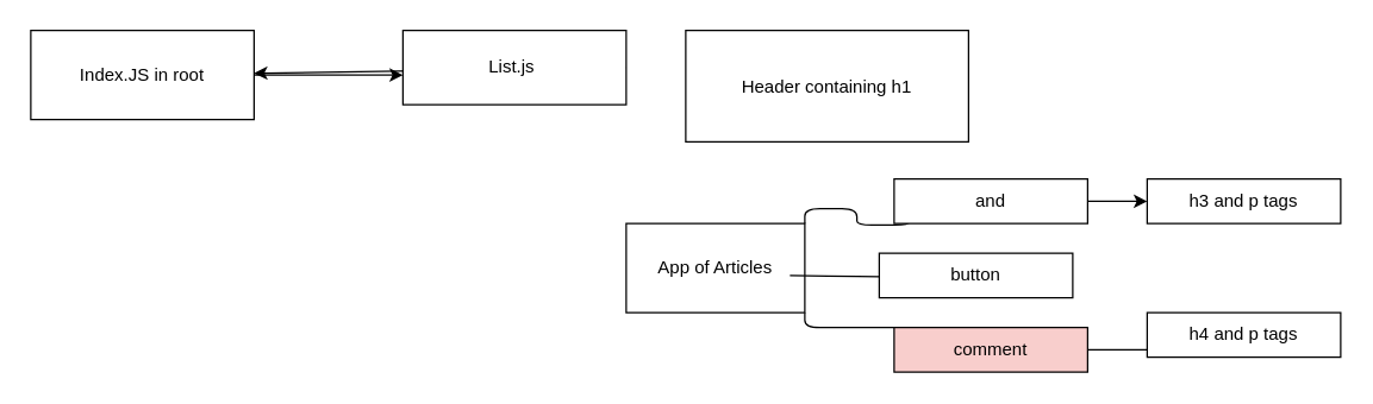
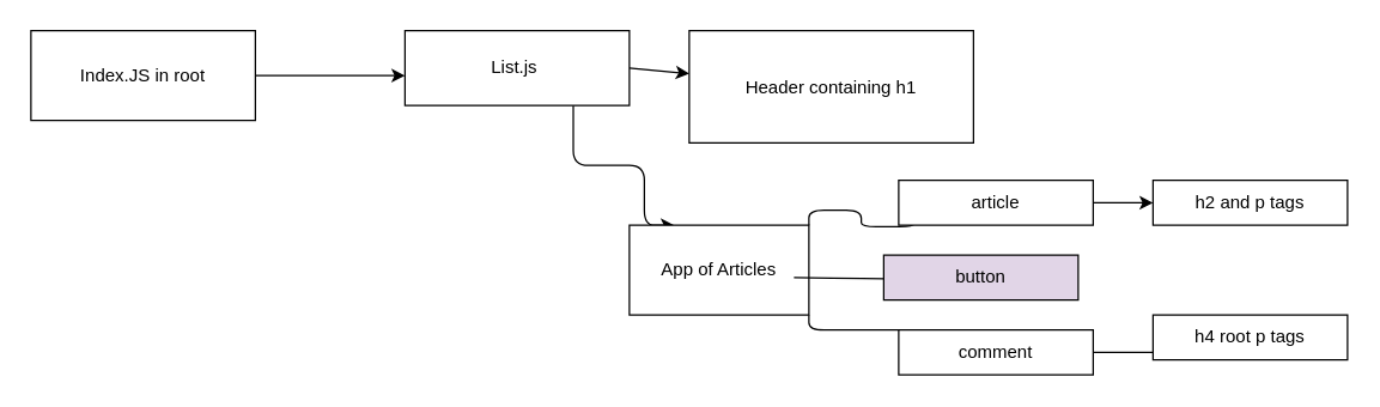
  <mxCell id="0" />
  <mxCell id="1" parent="0" />
  <mxCell id="2" style="edgeStyle=none;html=1;exitX=1;exitY=0.5;exitDx=0;exitDy=0;" parent="1" source="3" edge="1"><mxGeometry relative="1" as="geometry"><mxPoint x="270" y="50" as="targetPoint" /></mxGeometry></mxCell>
  <mxCell id="3" value="Index.JS in root" style="rounded=0;whiteSpace=wrap;html=1;" parent="1" vertex="1"><mxGeometry x="20" y="20" width="150" height="60" as="geometry" /></mxCell>
- <mxCell id="4" style="edgeStyle=none;html=1;exitX=1;exitY=0.5;exitDx=0;exitDy=0;" parent="1" source="6" target="3" edge="1"><mxGeometry relative="1" as="geometry"><mxPoint x="520" y="50" as="targetPoint" /></mxGeometry></mxCell>
+ <mxCell id="4" style="edgeStyle=none;html=1;exitX=1;exitY=0.5;exitDx=0;exitDy=0;" parent="1" source="6" target="7" edge="1"><mxGeometry relative="1" as="geometry"><mxPoint x="520" y="50" as="targetPoint" /></mxGeometry></mxCell>
+ <mxCell id="5" style="edgeStyle=orthogonalEdgeStyle;html=1;exitX=0.75;exitY=1;exitDx=0;exitDy=0;entryX=0.25;entryY=0;entryDx=0;entryDy=0;" edge="1" parent="1" source="6" target="9"><mxGeometry relative="1" as="geometry"><mxPoint x="540" y="150" as="targetPoint" /><Array as="points"><mxPoint x="383" y="110" /><mxPoint x="430" y="110" /><mxPoint x="430" y="150" /></Array></mxGeometry></mxCell>
  <mxCell id="6" value="List.js&amp;nbsp;" style="rounded=0;whiteSpace=wrap;html=1;" parent="1" vertex="1"><mxGeometry x="270" y="20" width="150" height="50" as="geometry" /></mxCell>
  <mxCell id="7" value="&lt;span&gt;Header containing h1&lt;/span&gt;" style="rounded=0;whiteSpace=wrap;html=1;" parent="1" vertex="1"><mxGeometry x="460" y="20" width="190" height="75" as="geometry" /></mxCell>
  <mxCell id="8" style="edgeStyle=orthogonalEdgeStyle;html=1;exitX=1;exitY=0;exitDx=0;exitDy=0;" edge="1" parent="1" source="9"><mxGeometry relative="1" as="geometry"><mxPoint x="610" y="140" as="targetPoint" /></mxGeometry></mxCell>
  <mxCell id="9" value="App of Articles" style="rounded=0;whiteSpace=wrap;html=1;" vertex="1" parent="1"><mxGeometry x="420" y="150" width="120" height="60" as="geometry" /></mxCell>
  <mxCell id="10" style="edgeStyle=orthogonalEdgeStyle;html=1;exitX=1;exitY=0;exitDx=0;exitDy=0;" edge="1" parent="1"><mxGeometry relative="1" as="geometry"><mxPoint x="600" y="175" as="targetPoint" /><mxPoint x="530" y="185" as="sourcePoint" /></mxGeometry></mxCell>
  <mxCell id="11" style="edgeStyle=orthogonalEdgeStyle;html=1;exitX=1;exitY=1;exitDx=0;exitDy=0;" edge="1" parent="1" source="9"><mxGeometry relative="1" as="geometry"><mxPoint x="610" y="230" as="targetPoint" /><mxPoint x="540" y="240" as="sourcePoint" /></mxGeometry></mxCell>
  <mxCell id="12" style="edgeStyle=orthogonalEdgeStyle;html=1;exitX=1;exitY=0.5;exitDx=0;exitDy=0;" edge="1" parent="1" source="13"><mxGeometry relative="1" as="geometry"><mxPoint x="770" y="135" as="targetPoint" /></mxGeometry></mxCell>
- <mxCell id="13" value="and" style="rounded=0;whiteSpace=wrap;html=1;" vertex="1" parent="1"><mxGeometry x="600" y="120" width="130" height="30" as="geometry" /></mxCell>
- <mxCell id="14" value="button" style="rounded=0;whiteSpace=wrap;html=1;" vertex="1" parent="1"><mxGeometry x="590" y="170" width="130" height="30" as="geometry" /></mxCell>
- <mxCell id="15" value="comment" style="rounded=0;whiteSpace=wrap;html=1;fillColor=#f8cecc;" vertex="1" parent="1"><mxGeometry x="600" y="220" width="130" height="30" as="geometry" /></mxCell>
- <mxCell id="16" value="h3 and p tags" style="rounded=0;whiteSpace=wrap;html=1;" vertex="1" parent="1"><mxGeometry x="770" y="120" width="130" height="30" as="geometry" /></mxCell>
+ <mxCell id="13" value="article" style="rounded=0;whiteSpace=wrap;html=1;" vertex="1" parent="1"><mxGeometry x="600" y="120" width="130" height="30" as="geometry" /></mxCell>
+ <mxCell id="14" value="button" style="rounded=0;whiteSpace=wrap;html=1;fillColor=#e1d5e7;" vertex="1" parent="1"><mxGeometry x="590" y="170" width="130" height="30" as="geometry" /></mxCell>
+ <mxCell id="15" value="comment" style="rounded=0;whiteSpace=wrap;html=1;" vertex="1" parent="1"><mxGeometry x="600" y="220" width="130" height="30" as="geometry" /></mxCell>
+ <mxCell id="16" value="h2 and p tags" style="rounded=0;whiteSpace=wrap;html=1;" vertex="1" parent="1"><mxGeometry x="770" y="120" width="130" height="30" as="geometry" /></mxCell>
  <mxCell id="17" style="edgeStyle=orthogonalEdgeStyle;html=1;exitX=1;exitY=0.5;exitDx=0;exitDy=0;" edge="1" parent="1" source="15"><mxGeometry relative="1" as="geometry"><mxPoint x="790" y="235" as="targetPoint" /><mxPoint x="750" y="155" as="sourcePoint" /></mxGeometry></mxCell>
- <mxCell id="18" value="h4 and p tags" style="rounded=0;whiteSpace=wrap;html=1;" vertex="1" parent="1"><mxGeometry x="770" y="210" width="130" height="30" as="geometry" /></mxCell>
+ <mxCell id="18" value="h4 root p tags" style="rounded=0;whiteSpace=wrap;html=1;" vertex="1" parent="1"><mxGeometry x="770" y="210" width="130" height="30" as="geometry" /></mxCell>
